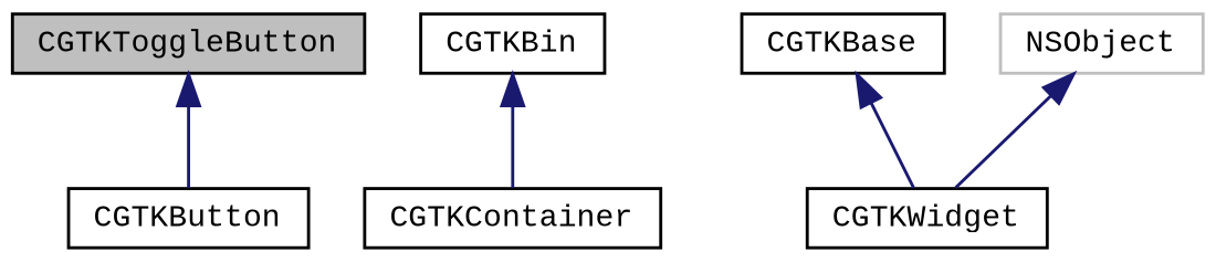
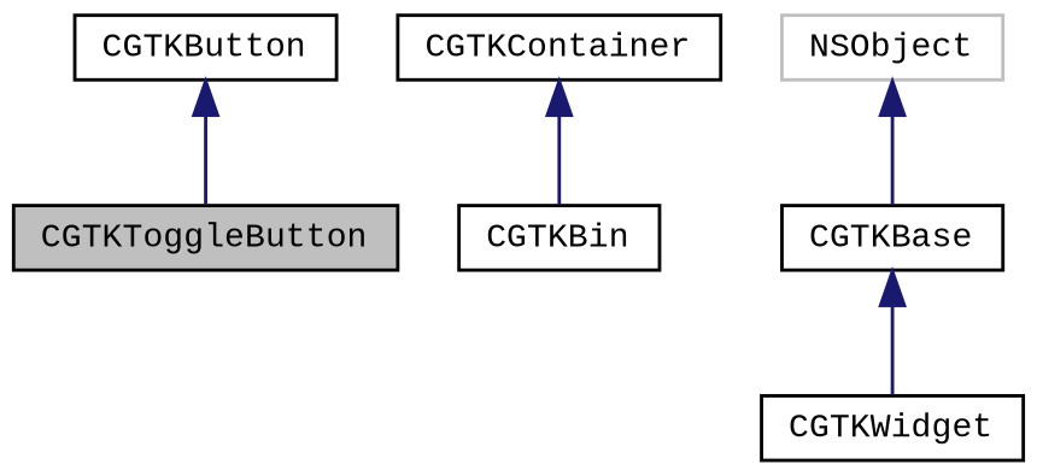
  digraph {
    fontname="Liberation Mono"
    node [color=black fillcolor=white fontname="Liberation Mono" fontsize=10 shape=record style=filled]
    edge [color=midnightblue dir=back fontname="Liberation Mono" fontsize=10 labelfontname=Helvetica labelfontsize=10 style=solid]
    n1 [fillcolor=grey75 fontcolor=black height=0.2 label=CGTKToggleButton width=0.4]
    n2 [height=0.2 label=CGTKButton width=0.4]
    n3 [height=0.2 label=CGTKBin width=0.4]
    n4 [height=0.2 label=CGTKContainer width=0.4]
    n5 [height=0.2 label=CGTKWidget width=0.4]
    n6 [height=0.2 label=CGTKBase width=0.4]
    n7 [color=grey75 height=0.2 label=NSObject width=0.4]
-   n1 -> n2
-   n3 -> n4
+   n2 -> n1
+   n4 -> n3
    n6 -> n5
-   n7 -> n5
+   n7 -> n6
  }
